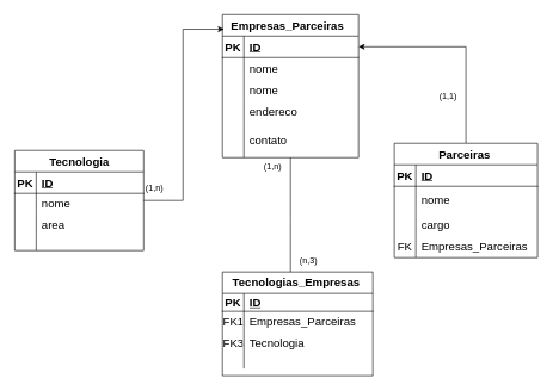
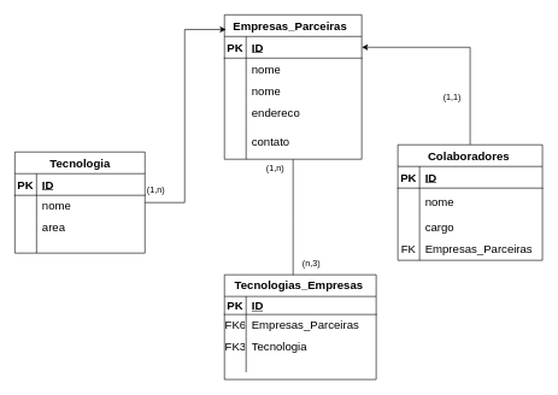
  <mxCell id="0" />
  <mxCell id="1" parent="0" />
  <mxCell id="2" style="edgeStyle=none;curved=1;rounded=0;orthogonalLoop=1;jettySize=auto;html=1;exitX=1;exitY=0.5;exitDx=0;exitDy=0;fontSize=12;startSize=8;endSize=8;" parent="1" edge="1"><mxGeometry relative="1" as="geometry"><mxPoint x="80" y="25" as="sourcePoint" /><mxPoint x="80" y="25" as="targetPoint" /></mxGeometry></mxCell>
  <mxCell id="3" style="edgeStyle=orthogonalEdgeStyle;rounded=0;orthogonalLoop=1;jettySize=auto;html=1;" edge="1" parent="1" source="4"><mxGeometry relative="1" as="geometry"><mxPoint x="405" y="390" as="targetPoint" /></mxGeometry></mxCell>
  <mxCell id="4" value="Empresas_Parceiras&amp;nbsp;&amp;nbsp;" style="shape=table;startSize=30;container=1;collapsible=1;childLayout=tableLayout;fixedRows=1;rowLines=0;fontStyle=1;align=center;resizeLast=1;html=1;fontSize=16;" parent="1" vertex="1"><mxGeometry x="310" y="20" width="190" height="200" as="geometry" /></mxCell>
  <mxCell id="5" value="" style="shape=tableRow;horizontal=0;startSize=0;swimlaneHead=0;swimlaneBody=0;fillColor=none;collapsible=0;dropTarget=0;points=[[0,0.5],[1,0.5]];portConstraint=eastwest;top=0;left=0;right=0;bottom=1;fontSize=16;" parent="4" vertex="1"><mxGeometry y="30" width="190" height="30" as="geometry" /></mxCell>
  <mxCell id="6" value="PK" style="shape=partialRectangle;connectable=0;fillColor=none;top=0;left=0;bottom=0;right=0;fontStyle=1;overflow=hidden;whiteSpace=wrap;html=1;fontSize=16;" parent="5" vertex="1"><mxGeometry width="30" height="30" as="geometry"><mxRectangle width="30" height="30" as="alternateBounds" /></mxGeometry></mxCell>
  <mxCell id="7" value="ID" style="shape=partialRectangle;connectable=0;fillColor=none;top=0;left=0;bottom=0;right=0;align=left;spacingLeft=6;fontStyle=5;overflow=hidden;whiteSpace=wrap;html=1;fontSize=16;" parent="5" vertex="1"><mxGeometry x="30" width="160" height="30" as="geometry"><mxRectangle width="160" height="30" as="alternateBounds" /></mxGeometry></mxCell>
  <mxCell id="8" value="" style="shape=tableRow;horizontal=0;startSize=0;swimlaneHead=0;swimlaneBody=0;fillColor=none;collapsible=0;dropTarget=0;points=[[0,0.5],[1,0.5]];portConstraint=eastwest;top=0;left=0;right=0;bottom=0;fontSize=16;" parent="4" vertex="1"><mxGeometry y="60" width="190" height="30" as="geometry" /></mxCell>
  <mxCell id="9" value="" style="shape=partialRectangle;connectable=0;fillColor=none;top=0;left=0;bottom=0;right=0;editable=1;overflow=hidden;whiteSpace=wrap;html=1;fontSize=16;" parent="8" vertex="1"><mxGeometry width="30" height="30" as="geometry"><mxRectangle width="30" height="30" as="alternateBounds" /></mxGeometry></mxCell>
  <mxCell id="10" value="nome" style="shape=partialRectangle;connectable=0;fillColor=none;top=0;left=0;bottom=0;right=0;align=left;spacingLeft=6;overflow=hidden;whiteSpace=wrap;html=1;fontSize=16;" parent="8" vertex="1"><mxGeometry x="30" width="160" height="30" as="geometry"><mxRectangle width="160" height="30" as="alternateBounds" /></mxGeometry></mxCell>
  <mxCell id="11" value="" style="shape=tableRow;horizontal=0;startSize=0;swimlaneHead=0;swimlaneBody=0;fillColor=none;collapsible=0;dropTarget=0;points=[[0,0.5],[1,0.5]];portConstraint=eastwest;top=0;left=0;right=0;bottom=0;fontSize=16;" vertex="1" parent="4"><mxGeometry y="90" width="190" height="30" as="geometry" /></mxCell>
  <mxCell id="12" value="" style="shape=partialRectangle;connectable=0;fillColor=none;top=0;left=0;bottom=0;right=0;editable=1;overflow=hidden;whiteSpace=wrap;html=1;fontSize=16;" vertex="1" parent="11"><mxGeometry width="30" height="30" as="geometry"><mxRectangle width="30" height="30" as="alternateBounds" /></mxGeometry></mxCell>
  <mxCell id="13" value="nome" style="shape=partialRectangle;connectable=0;fillColor=none;top=0;left=0;bottom=0;right=0;align=left;spacingLeft=6;overflow=hidden;whiteSpace=wrap;html=1;fontSize=16;" vertex="1" parent="11"><mxGeometry x="30" width="160" height="30" as="geometry"><mxRectangle width="160" height="30" as="alternateBounds" /></mxGeometry></mxCell>
  <mxCell id="14" value="" style="shape=tableRow;horizontal=0;startSize=0;swimlaneHead=0;swimlaneBody=0;fillColor=none;collapsible=0;dropTarget=0;points=[[0,0.5],[1,0.5]];portConstraint=eastwest;top=0;left=0;right=0;bottom=0;fontSize=16;" parent="4" vertex="1"><mxGeometry y="120" width="190" height="30" as="geometry" /></mxCell>
  <mxCell id="15" value="" style="shape=partialRectangle;connectable=0;fillColor=none;top=0;left=0;bottom=0;right=0;editable=1;overflow=hidden;whiteSpace=wrap;html=1;fontSize=16;" parent="14" vertex="1"><mxGeometry width="30" height="30" as="geometry"><mxRectangle width="30" height="30" as="alternateBounds" /></mxGeometry></mxCell>
  <mxCell id="16" value="endereco" style="shape=partialRectangle;connectable=0;fillColor=none;top=0;left=0;bottom=0;right=0;align=left;spacingLeft=6;overflow=hidden;whiteSpace=wrap;html=1;fontSize=16;" parent="14" vertex="1"><mxGeometry x="30" width="160" height="30" as="geometry"><mxRectangle width="160" height="30" as="alternateBounds" /></mxGeometry></mxCell>
  <mxCell id="17" value="" style="shape=tableRow;horizontal=0;startSize=0;swimlaneHead=0;swimlaneBody=0;fillColor=none;collapsible=0;dropTarget=0;points=[[0,0.5],[1,0.5]];portConstraint=eastwest;top=0;left=0;right=0;bottom=0;fontSize=16;" parent="4" vertex="1"><mxGeometry y="150" width="190" height="50" as="geometry" /></mxCell>
  <mxCell id="18" value="" style="shape=partialRectangle;connectable=0;fillColor=none;top=0;left=0;bottom=0;right=0;editable=1;overflow=hidden;whiteSpace=wrap;html=1;fontSize=16;" parent="17" vertex="1"><mxGeometry width="30" height="50" as="geometry"><mxRectangle width="30" height="50" as="alternateBounds" /></mxGeometry></mxCell>
  <mxCell id="19" value="contato" style="shape=partialRectangle;connectable=0;fillColor=none;top=0;left=0;bottom=0;right=0;align=left;spacingLeft=6;overflow=hidden;whiteSpace=wrap;html=1;fontSize=16;" parent="17" vertex="1"><mxGeometry x="30" width="160" height="50" as="geometry"><mxRectangle width="160" height="50" as="alternateBounds" /></mxGeometry></mxCell>
  <mxCell id="20" style="edgeStyle=none;rounded=0;orthogonalLoop=1;jettySize=auto;html=1;entryX=1;entryY=0.5;entryDx=0;entryDy=0;" edge="1" parent="4" source="5" target="5"><mxGeometry relative="1" as="geometry" /></mxCell>
  <mxCell id="21" style="edgeStyle=orthogonalEdgeStyle;rounded=0;orthogonalLoop=1;jettySize=auto;html=1;entryX=0.012;entryY=0.102;entryDx=0;entryDy=0;entryPerimeter=0;" edge="1" parent="1" source="22" target="4"><mxGeometry relative="1" as="geometry" /></mxCell>
  <mxCell id="22" value="Tecnologia" style="shape=table;startSize=30;container=1;collapsible=1;childLayout=tableLayout;fixedRows=1;rowLines=0;fontStyle=1;align=center;resizeLast=1;html=1;fontSize=16;" parent="1" vertex="1"><mxGeometry x="20" y="210" width="180" height="140" as="geometry" /></mxCell>
  <mxCell id="23" value="" style="shape=tableRow;horizontal=0;startSize=0;swimlaneHead=0;swimlaneBody=0;fillColor=none;collapsible=0;dropTarget=0;points=[[0,0.5],[1,0.5]];portConstraint=eastwest;top=0;left=0;right=0;bottom=1;fontSize=16;" parent="22" vertex="1"><mxGeometry y="30" width="180" height="30" as="geometry" /></mxCell>
  <mxCell id="24" value="PK" style="shape=partialRectangle;connectable=0;fillColor=none;top=0;left=0;bottom=0;right=0;fontStyle=1;overflow=hidden;whiteSpace=wrap;html=1;fontSize=16;" parent="23" vertex="1"><mxGeometry width="30" height="30" as="geometry"><mxRectangle width="30" height="30" as="alternateBounds" /></mxGeometry></mxCell>
  <mxCell id="25" value="ID" style="shape=partialRectangle;connectable=0;fillColor=none;top=0;left=0;bottom=0;right=0;align=left;spacingLeft=6;fontStyle=5;overflow=hidden;whiteSpace=wrap;html=1;fontSize=16;" parent="23" vertex="1"><mxGeometry x="30" width="150" height="30" as="geometry"><mxRectangle width="150" height="30" as="alternateBounds" /></mxGeometry></mxCell>
  <mxCell id="26" value="" style="shape=tableRow;horizontal=0;startSize=0;swimlaneHead=0;swimlaneBody=0;fillColor=none;collapsible=0;dropTarget=0;points=[[0,0.5],[1,0.5]];portConstraint=eastwest;top=0;left=0;right=0;bottom=0;fontSize=16;" parent="22" vertex="1"><mxGeometry y="60" width="180" height="30" as="geometry" /></mxCell>
  <mxCell id="27" value="" style="shape=partialRectangle;connectable=0;fillColor=none;top=0;left=0;bottom=0;right=0;editable=1;overflow=hidden;whiteSpace=wrap;html=1;fontSize=16;" parent="26" vertex="1"><mxGeometry width="30" height="30" as="geometry"><mxRectangle width="30" height="30" as="alternateBounds" /></mxGeometry></mxCell>
  <mxCell id="28" value="nome" style="shape=partialRectangle;connectable=0;fillColor=none;top=0;left=0;bottom=0;right=0;align=left;spacingLeft=6;overflow=hidden;whiteSpace=wrap;html=1;fontSize=16;" parent="26" vertex="1"><mxGeometry x="30" width="150" height="30" as="geometry"><mxRectangle width="150" height="30" as="alternateBounds" /></mxGeometry></mxCell>
  <mxCell id="29" value="" style="shape=tableRow;horizontal=0;startSize=0;swimlaneHead=0;swimlaneBody=0;fillColor=none;collapsible=0;dropTarget=0;points=[[0,0.5],[1,0.5]];portConstraint=eastwest;top=0;left=0;right=0;bottom=0;fontSize=16;" parent="22" vertex="1"><mxGeometry y="90" width="180" height="30" as="geometry" /></mxCell>
  <mxCell id="30" value="" style="shape=partialRectangle;connectable=0;fillColor=none;top=0;left=0;bottom=0;right=0;editable=1;overflow=hidden;whiteSpace=wrap;html=1;fontSize=16;" parent="29" vertex="1"><mxGeometry width="30" height="30" as="geometry"><mxRectangle width="30" height="30" as="alternateBounds" /></mxGeometry></mxCell>
  <mxCell id="31" value="area" style="shape=partialRectangle;connectable=0;fillColor=none;top=0;left=0;bottom=0;right=0;align=left;spacingLeft=6;overflow=hidden;whiteSpace=wrap;html=1;fontSize=16;" parent="29" vertex="1"><mxGeometry x="30" width="150" height="30" as="geometry"><mxRectangle width="150" height="30" as="alternateBounds" /></mxGeometry></mxCell>
  <mxCell id="32" value="" style="shape=tableRow;horizontal=0;startSize=0;swimlaneHead=0;swimlaneBody=0;fillColor=none;collapsible=0;dropTarget=0;points=[[0,0.5],[1,0.5]];portConstraint=eastwest;top=0;left=0;right=0;bottom=0;fontSize=16;" parent="22" vertex="1"><mxGeometry y="120" width="180" height="20" as="geometry" /></mxCell>
  <mxCell id="33" value="" style="shape=partialRectangle;connectable=0;fillColor=none;top=0;left=0;bottom=0;right=0;editable=1;overflow=hidden;whiteSpace=wrap;html=1;fontSize=16;" parent="32" vertex="1"><mxGeometry width="30" height="20" as="geometry"><mxRectangle width="30" height="20" as="alternateBounds" /></mxGeometry></mxCell>
  <mxCell id="34" value="" style="shape=partialRectangle;connectable=0;fillColor=none;top=0;left=0;bottom=0;right=0;align=left;spacingLeft=6;overflow=hidden;whiteSpace=wrap;html=1;fontSize=16;" parent="32" vertex="1"><mxGeometry x="30" width="150" height="20" as="geometry"><mxRectangle width="150" height="20" as="alternateBounds" /></mxGeometry></mxCell>
  <mxCell id="35" value="Tecnologias_Empresas&amp;nbsp;" style="shape=table;startSize=30;container=1;collapsible=1;childLayout=tableLayout;fixedRows=1;rowLines=0;fontStyle=1;align=center;resizeLast=1;html=1;fontSize=16;" vertex="1" parent="1"><mxGeometry x="310" y="380" width="210" height="145" as="geometry" /></mxCell>
  <mxCell id="36" value="" style="shape=tableRow;horizontal=0;startSize=0;swimlaneHead=0;swimlaneBody=0;fillColor=none;collapsible=0;dropTarget=0;points=[[0,0.5],[1,0.5]];portConstraint=eastwest;top=0;left=0;right=0;bottom=1;fontSize=16;" vertex="1" parent="35"><mxGeometry y="30" width="210" height="25" as="geometry" /></mxCell>
  <mxCell id="37" value="PK" style="shape=partialRectangle;connectable=0;fillColor=none;top=0;left=0;bottom=0;right=0;fontStyle=1;overflow=hidden;whiteSpace=wrap;html=1;fontSize=16;" vertex="1" parent="36"><mxGeometry width="30" height="25" as="geometry"><mxRectangle width="30" height="25" as="alternateBounds" /></mxGeometry></mxCell>
  <mxCell id="38" value="ID" style="shape=partialRectangle;connectable=0;fillColor=none;top=0;left=0;bottom=0;right=0;align=left;spacingLeft=6;fontStyle=5;overflow=hidden;whiteSpace=wrap;html=1;fontSize=16;" vertex="1" parent="36"><mxGeometry x="30" width="180" height="25" as="geometry"><mxRectangle width="180" height="25" as="alternateBounds" /></mxGeometry></mxCell>
  <mxCell id="39" value="" style="shape=tableRow;horizontal=0;startSize=0;swimlaneHead=0;swimlaneBody=0;fillColor=none;collapsible=0;dropTarget=0;points=[[0,0.5],[1,0.5]];portConstraint=eastwest;top=0;left=0;right=0;bottom=0;fontSize=16;" vertex="1" parent="35"><mxGeometry y="55" width="210" height="30" as="geometry" /></mxCell>
- <mxCell id="40" value="FK1" style="shape=partialRectangle;connectable=0;fillColor=none;top=0;left=0;bottom=0;right=0;editable=1;overflow=hidden;whiteSpace=wrap;html=1;fontSize=16;" vertex="1" parent="39"><mxGeometry width="30" height="30" as="geometry"><mxRectangle width="30" height="30" as="alternateBounds" /></mxGeometry></mxCell>
+ <mxCell id="40" value="FK6" style="shape=partialRectangle;connectable=0;fillColor=none;top=0;left=0;bottom=0;right=0;editable=1;overflow=hidden;whiteSpace=wrap;html=1;fontSize=16;" vertex="1" parent="39"><mxGeometry width="30" height="30" as="geometry"><mxRectangle width="30" height="30" as="alternateBounds" /></mxGeometry></mxCell>
  <mxCell id="41" value="Empresas_Parceiras" style="shape=partialRectangle;connectable=0;fillColor=none;top=0;left=0;bottom=0;right=0;align=left;spacingLeft=6;overflow=hidden;whiteSpace=wrap;html=1;fontSize=16;" vertex="1" parent="39"><mxGeometry x="30" width="180" height="30" as="geometry"><mxRectangle width="180" height="30" as="alternateBounds" /></mxGeometry></mxCell>
  <mxCell id="42" value="" style="shape=tableRow;horizontal=0;startSize=0;swimlaneHead=0;swimlaneBody=0;fillColor=none;collapsible=0;dropTarget=0;points=[[0,0.5],[1,0.5]];portConstraint=eastwest;top=0;left=0;right=0;bottom=0;fontSize=16;" vertex="1" parent="35"><mxGeometry y="85" width="210" height="30" as="geometry" /></mxCell>
  <mxCell id="43" value="FK3" style="shape=partialRectangle;connectable=0;fillColor=none;top=0;left=0;bottom=0;right=0;editable=1;overflow=hidden;whiteSpace=wrap;html=1;fontSize=16;" vertex="1" parent="42"><mxGeometry width="30" height="30" as="geometry"><mxRectangle width="30" height="30" as="alternateBounds" /></mxGeometry></mxCell>
  <mxCell id="44" value="Tecnologia" style="shape=partialRectangle;connectable=0;fillColor=none;top=0;left=0;bottom=0;right=0;align=left;spacingLeft=6;overflow=hidden;whiteSpace=wrap;html=1;fontSize=16;" vertex="1" parent="42"><mxGeometry x="30" width="180" height="30" as="geometry"><mxRectangle width="180" height="30" as="alternateBounds" /></mxGeometry></mxCell>
  <mxCell id="45" value="" style="shape=tableRow;horizontal=0;startSize=0;swimlaneHead=0;swimlaneBody=0;fillColor=none;collapsible=0;dropTarget=0;points=[[0,0.5],[1,0.5]];portConstraint=eastwest;top=0;left=0;right=0;bottom=0;fontSize=16;" vertex="1" parent="35"><mxGeometry y="115" width="210" height="20" as="geometry" /></mxCell>
  <mxCell id="46" value="" style="shape=partialRectangle;connectable=0;fillColor=none;top=0;left=0;bottom=0;right=0;editable=1;overflow=hidden;whiteSpace=wrap;html=1;fontSize=16;" vertex="1" parent="45"><mxGeometry width="30" height="20" as="geometry"><mxRectangle width="30" height="20" as="alternateBounds" /></mxGeometry></mxCell>
  <mxCell id="47" value="" style="shape=partialRectangle;connectable=0;fillColor=none;top=0;left=0;bottom=0;right=0;align=left;spacingLeft=6;overflow=hidden;whiteSpace=wrap;html=1;fontSize=16;" vertex="1" parent="45"><mxGeometry x="30" width="180" height="20" as="geometry"><mxRectangle width="180" height="20" as="alternateBounds" /></mxGeometry></mxCell>
  <mxCell id="48" style="edgeStyle=orthogonalEdgeStyle;rounded=0;orthogonalLoop=1;jettySize=auto;html=1;entryX=1;entryY=0.5;entryDx=0;entryDy=0;" edge="1" parent="1" source="49" target="5"><mxGeometry relative="1" as="geometry" /></mxCell>
- <mxCell id="49" value="Parceiras&amp;nbsp;" style="shape=table;startSize=30;container=1;collapsible=1;childLayout=tableLayout;fixedRows=1;rowLines=0;fontStyle=1;align=center;resizeLast=1;html=1;fontSize=16;" vertex="1" parent="1"><mxGeometry x="550" y="200" width="200" height="160" as="geometry" /></mxCell>
+ <mxCell id="49" value="Colaboradores&amp;nbsp;" style="shape=table;startSize=30;container=1;collapsible=1;childLayout=tableLayout;fixedRows=1;rowLines=0;fontStyle=1;align=center;resizeLast=1;html=1;fontSize=16;" vertex="1" parent="1"><mxGeometry x="550" y="200" width="200" height="160" as="geometry" /></mxCell>
  <mxCell id="50" value="" style="shape=tableRow;horizontal=0;startSize=0;swimlaneHead=0;swimlaneBody=0;fillColor=none;collapsible=0;dropTarget=0;points=[[0,0.5],[1,0.5]];portConstraint=eastwest;top=0;left=0;right=0;bottom=1;fontSize=16;" vertex="1" parent="49"><mxGeometry y="30" width="200" height="30" as="geometry" /></mxCell>
  <mxCell id="51" value="PK" style="shape=partialRectangle;connectable=0;fillColor=none;top=0;left=0;bottom=0;right=0;fontStyle=1;overflow=hidden;whiteSpace=wrap;html=1;fontSize=16;" vertex="1" parent="50"><mxGeometry width="30" height="30" as="geometry"><mxRectangle width="30" height="30" as="alternateBounds" /></mxGeometry></mxCell>
  <mxCell id="52" value="ID" style="shape=partialRectangle;connectable=0;fillColor=none;top=0;left=0;bottom=0;right=0;align=left;spacingLeft=6;fontStyle=5;overflow=hidden;whiteSpace=wrap;html=1;fontSize=16;" vertex="1" parent="50"><mxGeometry x="30" width="170" height="30" as="geometry"><mxRectangle width="170" height="30" as="alternateBounds" /></mxGeometry></mxCell>
  <mxCell id="53" value="" style="shape=tableRow;horizontal=0;startSize=0;swimlaneHead=0;swimlaneBody=0;fillColor=none;collapsible=0;dropTarget=0;points=[[0,0.5],[1,0.5]];portConstraint=eastwest;top=0;left=0;right=0;bottom=0;fontSize=16;" vertex="1" parent="49"><mxGeometry y="60" width="200" height="40" as="geometry" /></mxCell>
  <mxCell id="54" value="" style="shape=partialRectangle;connectable=0;fillColor=none;top=0;left=0;bottom=0;right=0;editable=1;overflow=hidden;whiteSpace=wrap;html=1;fontSize=16;" vertex="1" parent="53"><mxGeometry width="30" height="40" as="geometry"><mxRectangle width="30" height="40" as="alternateBounds" /></mxGeometry></mxCell>
  <mxCell id="55" value="nome" style="shape=partialRectangle;connectable=0;fillColor=none;top=0;left=0;bottom=0;right=0;align=left;spacingLeft=6;overflow=hidden;whiteSpace=wrap;html=1;fontSize=16;" vertex="1" parent="53"><mxGeometry x="30" width="170" height="40" as="geometry"><mxRectangle width="170" height="40" as="alternateBounds" /></mxGeometry></mxCell>
  <mxCell id="56" value="" style="shape=tableRow;horizontal=0;startSize=0;swimlaneHead=0;swimlaneBody=0;fillColor=none;collapsible=0;dropTarget=0;points=[[0,0.5],[1,0.5]];portConstraint=eastwest;top=0;left=0;right=0;bottom=0;fontSize=16;" vertex="1" parent="49"><mxGeometry y="100" width="200" height="30" as="geometry" /></mxCell>
  <mxCell id="57" value="" style="shape=partialRectangle;connectable=0;fillColor=none;top=0;left=0;bottom=0;right=0;editable=1;overflow=hidden;whiteSpace=wrap;html=1;fontSize=16;" vertex="1" parent="56"><mxGeometry width="30" height="30" as="geometry"><mxRectangle width="30" height="30" as="alternateBounds" /></mxGeometry></mxCell>
  <mxCell id="58" value="cargo" style="shape=partialRectangle;connectable=0;fillColor=none;top=0;left=0;bottom=0;right=0;align=left;spacingLeft=6;overflow=hidden;whiteSpace=wrap;html=1;fontSize=16;" vertex="1" parent="56"><mxGeometry x="30" width="170" height="30" as="geometry"><mxRectangle width="170" height="30" as="alternateBounds" /></mxGeometry></mxCell>
  <mxCell id="59" value="" style="shape=tableRow;horizontal=0;startSize=0;swimlaneHead=0;swimlaneBody=0;fillColor=none;collapsible=0;dropTarget=0;points=[[0,0.5],[1,0.5]];portConstraint=eastwest;top=0;left=0;right=0;bottom=0;fontSize=16;" vertex="1" parent="49"><mxGeometry y="130" width="200" height="30" as="geometry" /></mxCell>
  <mxCell id="60" value="FK" style="shape=partialRectangle;connectable=0;fillColor=none;top=0;left=0;bottom=0;right=0;editable=1;overflow=hidden;whiteSpace=wrap;html=1;fontSize=16;" vertex="1" parent="59"><mxGeometry width="30" height="30" as="geometry"><mxRectangle width="30" height="30" as="alternateBounds" /></mxGeometry></mxCell>
  <mxCell id="61" value="Empresas_Parceiras" style="shape=partialRectangle;connectable=0;fillColor=none;top=0;left=0;bottom=0;right=0;align=left;spacingLeft=6;overflow=hidden;whiteSpace=wrap;html=1;fontSize=16;" vertex="1" parent="59"><mxGeometry x="30" width="170" height="30" as="geometry"><mxRectangle width="170" height="30" as="alternateBounds" /></mxGeometry></mxCell>
  <mxCell id="62" value="(1,n)" style="text;html=1;align=center;verticalAlign=middle;resizable=0;points=[];autosize=1;strokeColor=none;fillColor=none;" vertex="1" parent="1"><mxGeometry x="355" y="218" width="50" height="30" as="geometry" /></mxCell>
  <mxCell id="63" value="(n,3)" style="text;html=1;align=center;verticalAlign=middle;resizable=0;points=[];autosize=1;strokeColor=none;fillColor=none;" vertex="1" parent="1"><mxGeometry x="405" y="350" width="50" height="30" as="geometry" /></mxCell>
  <mxCell id="64" value="(1,1)" style="text;html=1;align=center;verticalAlign=middle;resizable=0;points=[];autosize=1;strokeColor=none;fillColor=none;" vertex="1" parent="1"><mxGeometry x="600" y="120" width="50" height="30" as="geometry" /></mxCell>
  <mxCell id="65" value="(1,n)" style="text;html=1;align=center;verticalAlign=middle;resizable=0;points=[];autosize=1;strokeColor=none;fillColor=none;" vertex="1" parent="1"><mxGeometry x="190" y="248" width="50" height="30" as="geometry" /></mxCell>
